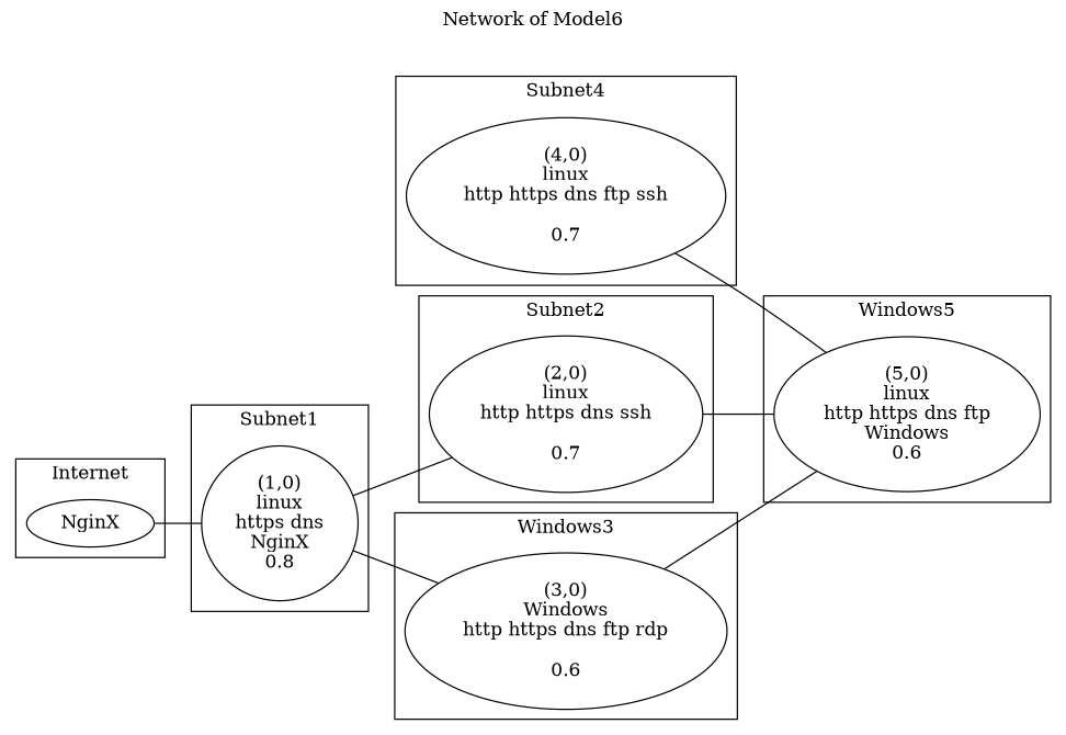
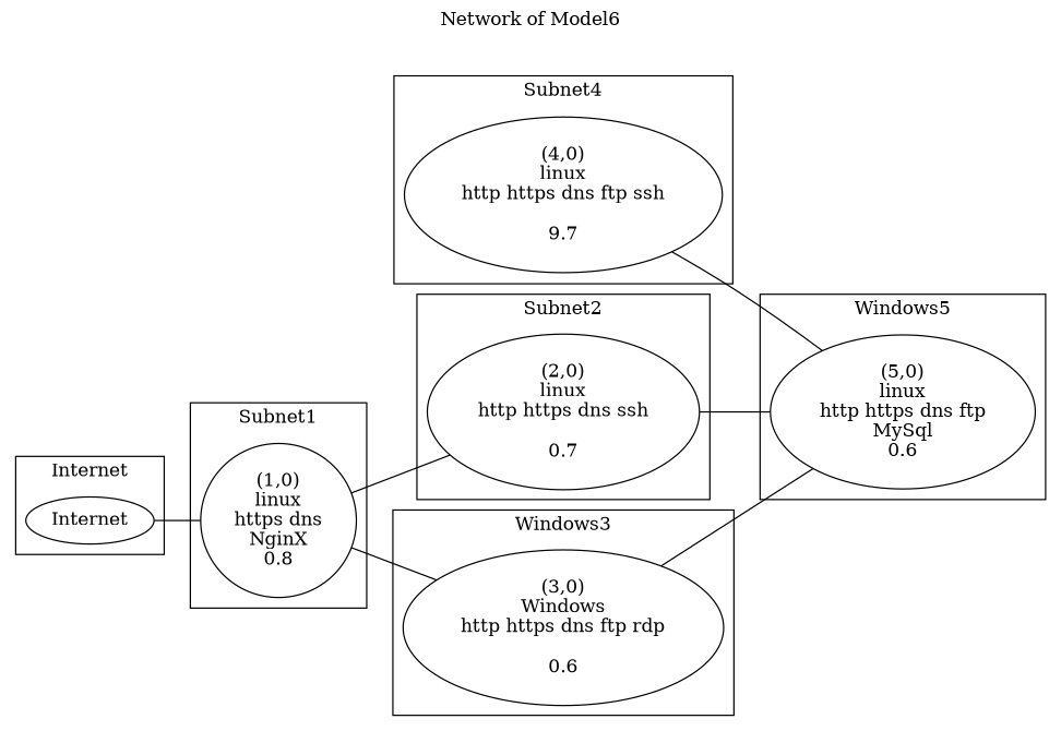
  graph {
    compound=true
    label="Network of Model6"
    labelloc=t
    rankdir=LR
    n1 [label="(1,0)\nlinux\nhttps dns\nNginX\n0.8"]
-   Internet [label=NginX]
+   Internet
    n3 [label="(2,0)\nlinux\nhttp https dns ssh\n\n0.7"]
    n4 [label="(3,0)\nWindows\nhttp https dns ftp rdp\n\n0.6"]
-   n5 [label="(4,0)\nlinux\nhttp https dns ftp ssh\n\n0.7"]
-   n6 [label="(5,0)\nlinux\nhttp https dns ftp\nWindows\n0.6"]
+   n5 [label="(4,0)\nlinux\nhttp https dns ftp ssh\n\n9.7"]
+   n6 [label="(5,0)\nlinux\nhttp https dns ftp\nMySql\n0.6"]
    subgraph cluster_1 {
      label=Subnet1
      n1
    }
    subgraph cluster_2 {
      label=Internet
      Internet
    }
    subgraph cluster_3 {
      label=Subnet2
      n3
    }
    subgraph cluster_4 {
      label=Windows3
      n4
    }
    subgraph cluster_5 {
      label=Subnet4
      n5
    }
    subgraph cluster_6 {
      label=Windows5
      n6
    }
    n1 -- n3
    n1 -- n4
    Internet -- n1
    n3 -- n6
    n4 -- n6
    n5 -- n6
  }
